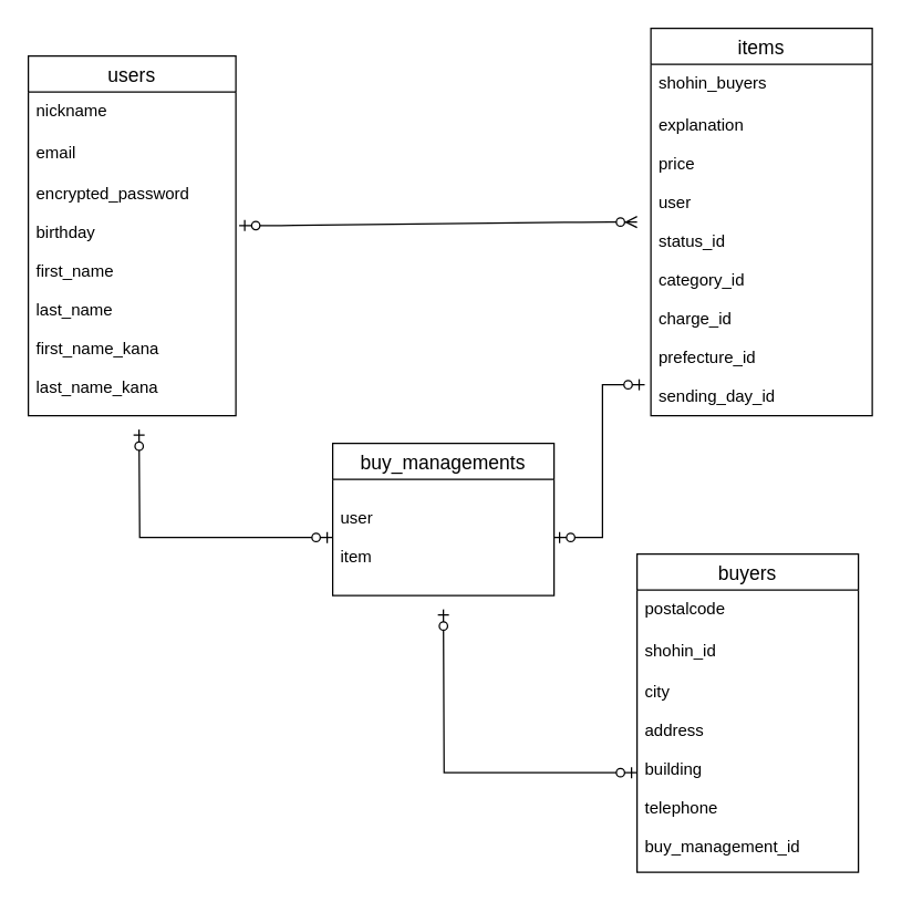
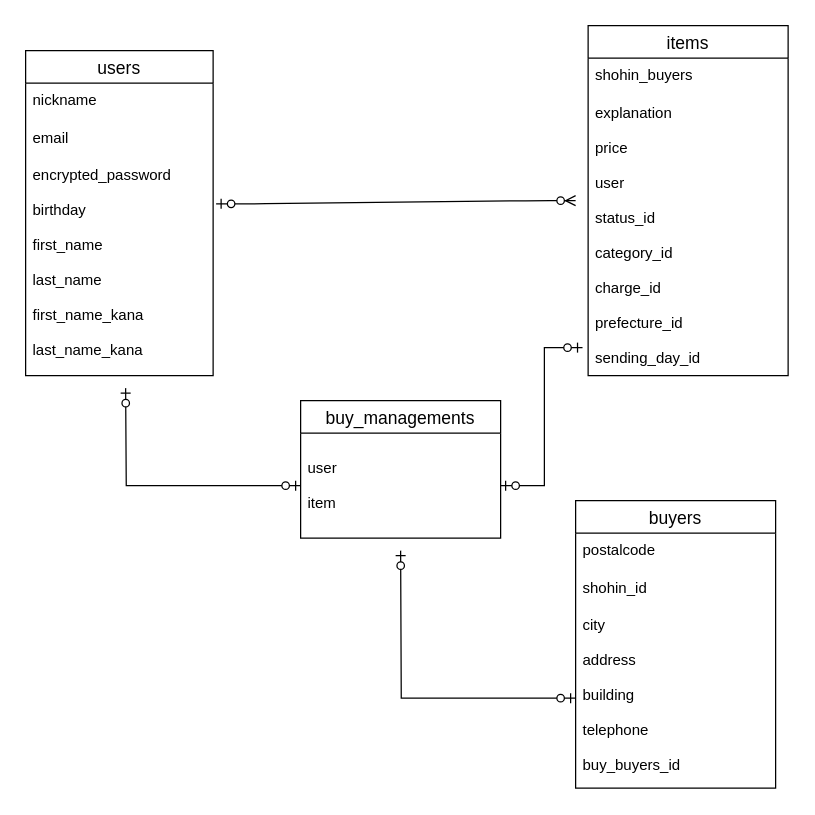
  <mxCell id="0" />
  <mxCell id="1" parent="0" />
  <mxCell id="2" value="users" style="swimlane;fontStyle=0;childLayout=stackLayout;horizontal=1;startSize=26;horizontalStack=0;resizeParent=1;resizeParentMax=0;resizeLast=0;collapsible=1;marginBottom=0;align=center;fontSize=14;" parent="1" vertex="1"><mxGeometry x="20" y="40" width="150" height="260" as="geometry" /></mxCell>
  <mxCell id="3" value="nickname" style="text;strokeColor=none;fillColor=none;spacingLeft=4;spacingRight=4;overflow=hidden;rotatable=0;points=[[0,0.5],[1,0.5]];portConstraint=eastwest;fontSize=12;" parent="2" vertex="1"><mxGeometry y="26" width="150" height="30" as="geometry" /></mxCell>
  <mxCell id="4" value="email" style="text;strokeColor=none;fillColor=none;spacingLeft=4;spacingRight=4;overflow=hidden;rotatable=0;points=[[0,0.5],[1,0.5]];portConstraint=eastwest;fontSize=12;" parent="2" vertex="1"><mxGeometry y="56" width="150" height="30" as="geometry" /></mxCell>
  <mxCell id="5" value="encrypted_password&#10;&#10;birthday&#10;&#10;first_name&#10;&#10;last_name&#10;&#10;first_name_kana&#10;&#10;last_name_kana&#10;" style="text;strokeColor=none;fillColor=none;spacingLeft=4;spacingRight=4;overflow=hidden;rotatable=0;points=[[0,0.5],[1,0.5]];portConstraint=eastwest;fontSize=12;" parent="2" vertex="1"><mxGeometry y="86" width="150" height="174" as="geometry" /></mxCell>
  <mxCell id="6" value="items" style="swimlane;fontStyle=0;childLayout=stackLayout;horizontal=1;startSize=26;horizontalStack=0;resizeParent=1;resizeParentMax=0;resizeLast=0;collapsible=1;marginBottom=0;align=center;fontSize=14;" parent="1" vertex="1"><mxGeometry x="470" y="20" width="160" height="280" as="geometry" /></mxCell>
  <mxCell id="7" value="shohin_buyers&#10;" style="text;strokeColor=none;fillColor=none;spacingLeft=4;spacingRight=4;overflow=hidden;rotatable=0;points=[[0,0.5],[1,0.5]];portConstraint=eastwest;fontSize=12;" parent="6" vertex="1"><mxGeometry y="26" width="160" height="30" as="geometry" /></mxCell>
  <mxCell id="8" value="explanation&#10;&#10;price&#10;&#10;user&#10;&#10;status_id&#10;&#10;category_id&#10;&#10;charge_id&#10;&#10;prefecture_id&#10;&#10;sending_day_id&#10;" style="text;strokeColor=none;fillColor=none;spacingLeft=4;spacingRight=4;overflow=hidden;rotatable=0;points=[[0,0.5],[1,0.5]];portConstraint=eastwest;fontSize=12;" parent="6" vertex="1"><mxGeometry y="56" width="160" height="224" as="geometry" /></mxCell>
  <mxCell id="9" value="buyers" style="swimlane;fontStyle=0;childLayout=stackLayout;horizontal=1;startSize=26;horizontalStack=0;resizeParent=1;resizeParentMax=0;resizeLast=0;collapsible=1;marginBottom=0;align=center;fontSize=14;" parent="1" vertex="1"><mxGeometry x="460" y="400" width="160" height="230" as="geometry" /></mxCell>
  <mxCell id="10" value="postalcode&#10;&#10;" style="text;strokeColor=none;fillColor=none;spacingLeft=4;spacingRight=4;overflow=hidden;rotatable=0;points=[[0,0.5],[1,0.5]];portConstraint=eastwest;fontSize=12;" parent="9" vertex="1"><mxGeometry y="26" width="160" height="30" as="geometry" /></mxCell>
  <mxCell id="11" value="shohin_id&#10;&#10;" style="text;strokeColor=none;fillColor=none;spacingLeft=4;spacingRight=4;overflow=hidden;rotatable=0;points=[[0,0.5],[1,0.5]];portConstraint=eastwest;fontSize=12;" parent="9" vertex="1"><mxGeometry y="56" width="160" height="30" as="geometry" /></mxCell>
- <mxCell id="12" value="city&#10;&#10;address&#10;&#10;building&#10;&#10;telephone&#10;&#10;buy_management_id" style="text;strokeColor=none;fillColor=none;spacingLeft=4;spacingRight=4;overflow=hidden;rotatable=0;points=[[0,0.5],[1,0.5]];portConstraint=eastwest;fontSize=12;" parent="9" vertex="1"><mxGeometry y="86" width="160" height="144" as="geometry" /></mxCell>
+ <mxCell id="12" value="city&#10;&#10;address&#10;&#10;building&#10;&#10;telephone&#10;&#10;buy_buyers_id" style="text;strokeColor=none;fillColor=none;spacingLeft=4;spacingRight=4;overflow=hidden;rotatable=0;points=[[0,0.5],[1,0.5]];portConstraint=eastwest;fontSize=12;" parent="9" vertex="1"><mxGeometry y="86" width="160" height="144" as="geometry" /></mxCell>
  <mxCell id="13" value="buy_managements" style="swimlane;fontStyle=0;childLayout=stackLayout;horizontal=1;startSize=26;horizontalStack=0;resizeParent=1;resizeParentMax=0;resizeLast=0;collapsible=1;marginBottom=0;align=center;fontSize=14;" parent="1" vertex="1"><mxGeometry x="240" y="320" width="160" height="110" as="geometry" /></mxCell>
  <mxCell id="14" value="&#10;user&#10;&#10;item" style="text;strokeColor=none;fillColor=none;spacingLeft=4;spacingRight=4;overflow=hidden;rotatable=0;points=[[0,0.5],[1,0.5]];portConstraint=eastwest;fontSize=12;" parent="13" vertex="1"><mxGeometry y="26" width="160" height="84" as="geometry" /></mxCell>
  <mxCell id="15" value="" style="edgeStyle=entityRelationEdgeStyle;fontSize=12;html=1;endArrow=ERzeroToMany;startArrow=ERzeroToOne;exitX=1.016;exitY=0.21;exitDx=0;exitDy=0;exitPerimeter=0;" parent="1" source="5" edge="1"><mxGeometry width="100" height="100" relative="1" as="geometry"><mxPoint x="180" y="150" as="sourcePoint" /><mxPoint x="460" y="160" as="targetPoint" /></mxGeometry></mxCell>
  <mxCell id="16" style="edgeStyle=orthogonalEdgeStyle;rounded=0;orthogonalLoop=1;jettySize=auto;html=1;exitX=0;exitY=0.5;exitDx=0;exitDy=0;startArrow=ERzeroToOne;startFill=1;endArrow=ERzeroToOne;endFill=1;" edge="1" parent="1" source="14"><mxGeometry relative="1" as="geometry"><mxPoint x="100" y="310" as="targetPoint" /></mxGeometry></mxCell>
  <mxCell id="17" style="edgeStyle=orthogonalEdgeStyle;rounded=0;orthogonalLoop=1;jettySize=auto;html=1;exitX=0;exitY=0.5;exitDx=0;exitDy=0;startArrow=ERzeroToOne;startFill=1;endArrow=ERzeroToOne;endFill=1;" edge="1" parent="1" source="12"><mxGeometry relative="1" as="geometry"><mxPoint x="320" y="440" as="targetPoint" /></mxGeometry></mxCell>
  <mxCell id="18" style="edgeStyle=orthogonalEdgeStyle;rounded=0;orthogonalLoop=1;jettySize=auto;html=1;exitX=1;exitY=0.5;exitDx=0;exitDy=0;entryX=-0.028;entryY=0.9;entryDx=0;entryDy=0;entryPerimeter=0;startArrow=ERzeroToOne;startFill=1;endArrow=ERzeroToOne;endFill=1;" edge="1" parent="1" source="14" target="8"><mxGeometry relative="1" as="geometry" /></mxCell>
